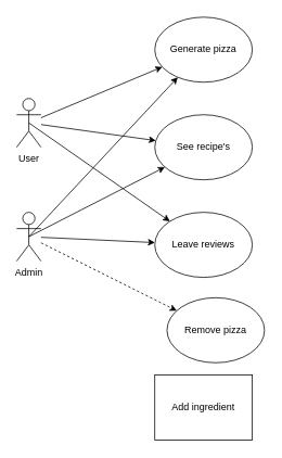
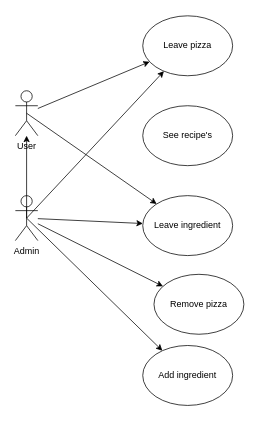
  <mxCell id="0" />
  <mxCell id="1" parent="0" />
- <mxCell id="2" style="rounded=0;orthogonalLoop=1;jettySize=auto;html=1;dashed=1;" edge="1" parent="1" source="3" target="7"><mxGeometry relative="1" as="geometry" /></mxCell>
+ <mxCell id="2" style="rounded=0;orthogonalLoop=1;jettySize=auto;html=1;" edge="1" parent="1" source="3" target="7"><mxGeometry relative="1" as="geometry" /></mxCell>
  <mxCell id="3" value="Admin" style="shape=umlActor;verticalLabelPosition=bottom;verticalAlign=top;html=1;outlineConnect=0;" vertex="1" parent="1"><mxGeometry x="20" y="260" width="30" height="60" as="geometry" /></mxCell>
- <mxCell id="4" value="&lt;div&gt;Generate pizza&lt;/div&gt;" style="ellipse;whiteSpace=wrap;html=1;" vertex="1" parent="1"><mxGeometry x="190" y="20" width="120" height="80" as="geometry" /></mxCell>
+ <mxCell id="4" value="&lt;div&gt;Leave pizza&lt;/div&gt;" style="ellipse;whiteSpace=wrap;html=1;" vertex="1" parent="1"><mxGeometry x="190" y="20" width="120" height="80" as="geometry" /></mxCell>
  <mxCell id="5" value="&lt;div&gt;See recipe's&lt;/div&gt;" style="ellipse;whiteSpace=wrap;html=1;" vertex="1" parent="1"><mxGeometry x="190" y="140" width="120" height="80" as="geometry" /></mxCell>
- <mxCell id="6" value="Leave reviews" style="ellipse;whiteSpace=wrap;html=1;" vertex="1" parent="1"><mxGeometry x="190" y="260" width="120" height="80" as="geometry" /></mxCell>
+ <mxCell id="6" value="Leave ingredient" style="ellipse;whiteSpace=wrap;html=1;" vertex="1" parent="1"><mxGeometry x="190" y="260" width="120" height="80" as="geometry" /></mxCell>
  <mxCell id="7" value="&lt;div&gt;Remove pizza&lt;/div&gt;" style="ellipse;whiteSpace=wrap;html=1;" vertex="1" parent="1"><mxGeometry x="205" y="365" width="120" height="80" as="geometry" /></mxCell>
  <mxCell id="8" value="User" style="shape=umlActor;verticalLabelPosition=bottom;verticalAlign=top;html=1;outlineConnect=0;" vertex="1" parent="1"><mxGeometry x="20" y="120" width="30" height="60" as="geometry" /></mxCell>
  <mxCell id="9" style="rounded=0;orthogonalLoop=1;jettySize=auto;html=1;" edge="1" parent="1" source="3" target="6"><mxGeometry relative="1" as="geometry"><mxPoint x="60" y="308" as="sourcePoint" /><mxPoint x="214" y="394" as="targetPoint" /></mxGeometry></mxCell>
- <mxCell id="10" style="rounded=0;orthogonalLoop=1;jettySize=auto;html=1;exitX=0.5;exitY=0.5;exitDx=0;exitDy=0;exitPerimeter=0;" edge="1" parent="1" source="3" target="5"><mxGeometry relative="1" as="geometry"><mxPoint x="60" y="301" as="sourcePoint" /><mxPoint x="200" y="307" as="targetPoint" /></mxGeometry></mxCell>
+ <mxCell id="10" style="rounded=0;orthogonalLoop=1;jettySize=auto;html=1;exitX=0.5;exitY=0.5;exitDx=0;exitDy=0;exitPerimeter=0;" edge="1" parent="1" source="3" target="8"><mxGeometry relative="1" as="geometry"><mxPoint x="60" y="301" as="sourcePoint" /><mxPoint x="200" y="307" as="targetPoint" /></mxGeometry></mxCell>
  <mxCell id="11" style="rounded=0;orthogonalLoop=1;jettySize=auto;html=1;exitX=0.5;exitY=0.5;exitDx=0;exitDy=0;exitPerimeter=0;" edge="1" parent="1" source="3" target="4"><mxGeometry relative="1" as="geometry"><mxPoint x="45" y="300" as="sourcePoint" /><mxPoint x="212" y="214" as="targetPoint" /></mxGeometry></mxCell>
  <mxCell id="12" style="rounded=0;orthogonalLoop=1;jettySize=auto;html=1;" edge="1" parent="1" source="8" target="4"><mxGeometry relative="1" as="geometry"><mxPoint x="45" y="300" as="sourcePoint" /><mxPoint x="228" y="104" as="targetPoint" /></mxGeometry></mxCell>
- <mxCell id="13" style="rounded=0;orthogonalLoop=1;jettySize=auto;html=1;" edge="1" parent="1" source="8" target="5"><mxGeometry relative="1" as="geometry"><mxPoint x="60" y="154" as="sourcePoint" /><mxPoint x="209" y="91" as="targetPoint" /></mxGeometry></mxCell>
  <mxCell id="14" style="rounded=0;orthogonalLoop=1;jettySize=auto;html=1;exitX=0.5;exitY=0.5;exitDx=0;exitDy=0;exitPerimeter=0;" edge="1" parent="1" source="8" target="6"><mxGeometry relative="1" as="geometry"><mxPoint x="60" y="162" as="sourcePoint" /><mxPoint x="201" y="182" as="targetPoint" /></mxGeometry></mxCell>
- <mxCell id="15" value="&lt;div&gt;Add ingredient&lt;/div&gt;" style="whiteSpace=wrap;html=1;rounded=0;" vertex="1" parent="1"><mxGeometry x="190" y="460" width="120" height="80" as="geometry" /></mxCell>
+ <mxCell id="15" value="&lt;div&gt;Add ingredient&lt;/div&gt;" style="ellipse;whiteSpace=wrap;html=1;" vertex="1" parent="1"><mxGeometry x="190" y="460" width="120" height="80" as="geometry" /></mxCell>
+ <mxCell id="16" style="rounded=0;orthogonalLoop=1;jettySize=auto;html=1;exitX=0.5;exitY=0.5;exitDx=0;exitDy=0;exitPerimeter=0;" edge="1" parent="1" source="3" target="15"><mxGeometry relative="1" as="geometry"><mxPoint x="60" y="308" as="sourcePoint" /><mxPoint x="214" y="394" as="targetPoint" /></mxGeometry></mxCell>
